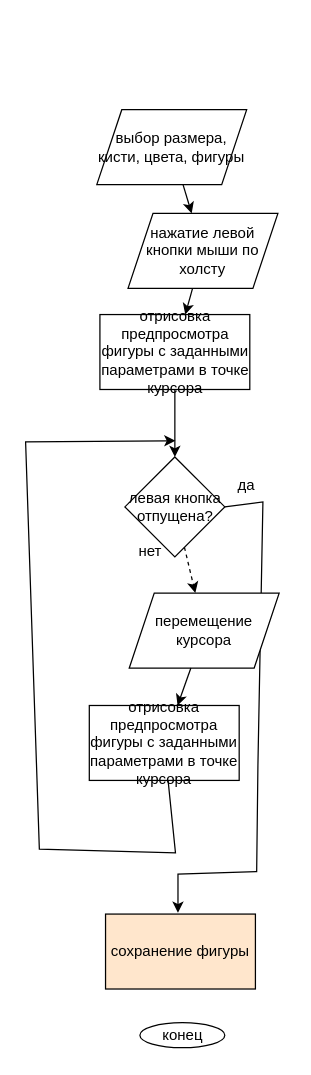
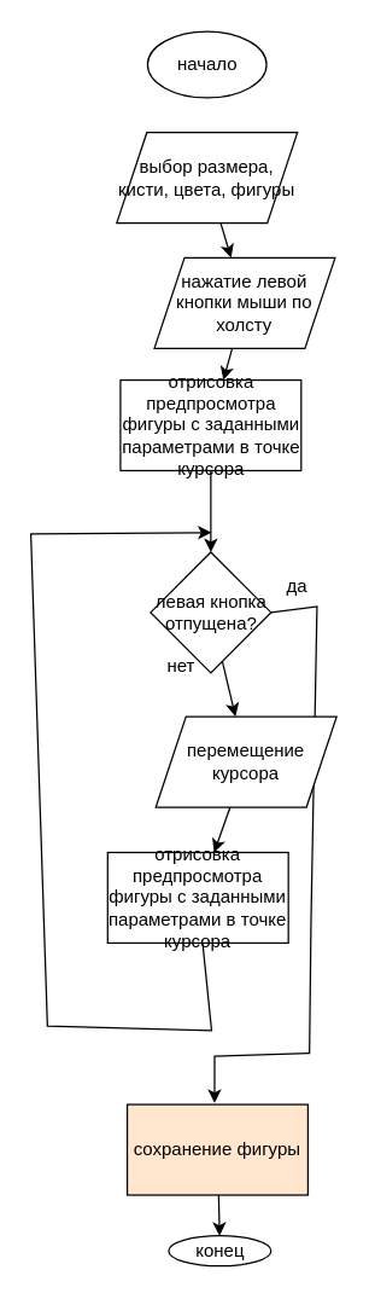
  <mxCell id="0" />
  <mxCell id="1" parent="0" />
+ <mxCell id="2" value="начало" style="ellipse;whiteSpace=wrap;html=1;" vertex="1" parent="1"><mxGeometry x="97.5" y="20" width="79" height="44" as="geometry" /></mxCell>
  <mxCell id="3" value="выбор размера, кисти, цвета, фигуры" style="shape=parallelogram;perimeter=parallelogramPerimeter;whiteSpace=wrap;html=1;fixedSize=1;" vertex="1" parent="1"><mxGeometry x="77" y="87" width="120" height="60" as="geometry" /></mxCell>
  <mxCell id="4" value="нажатие левой кнопки мыши по холсту" style="shape=parallelogram;perimeter=parallelogramPerimeter;whiteSpace=wrap;html=1;fixedSize=1;" vertex="1" parent="1"><mxGeometry x="102" y="170" width="120" height="60" as="geometry" /></mxCell>
  <mxCell id="5" value="отрисовка предпросмотра фигуры с заданными параметрами в точке курсора" style="rounded=0;whiteSpace=wrap;html=1;" vertex="1" parent="1"><mxGeometry x="71" y="564" width="120" height="60" as="geometry" /></mxCell>
  <mxCell id="6" value="левая кнопка отпущена?" style="rhombus;whiteSpace=wrap;html=1;" vertex="1" parent="1"><mxGeometry x="99.5" y="365" width="80" height="80" as="geometry" /></mxCell>
  <mxCell id="7" value="" style="endArrow=classic;html=1;rounded=0;exitX=1;exitY=0.5;exitDx=0;exitDy=0;endFill=1;" edge="1" parent="1" source="6"><mxGeometry width="50" height="50" relative="1" as="geometry"><mxPoint x="217" y="613" as="sourcePoint" /><mxPoint x="142" y="730" as="targetPoint" /><Array as="points"><mxPoint x="210" y="401" /><mxPoint x="206" y="612" /><mxPoint x="205" y="697" /><mxPoint x="142" y="699" /></Array></mxGeometry></mxCell>
  <mxCell id="8" value="да" style="text;html=1;strokeColor=none;fillColor=none;align=center;verticalAlign=middle;whiteSpace=wrap;rounded=0;" vertex="1" parent="1"><mxGeometry x="167" y="373" width="60" height="30" as="geometry" /></mxCell>
  <mxCell id="9" value="нет" style="text;html=1;strokeColor=none;fillColor=none;align=center;verticalAlign=middle;whiteSpace=wrap;rounded=0;" vertex="1" parent="1"><mxGeometry x="90" y="426" width="60" height="30" as="geometry" /></mxCell>
  <mxCell id="10" value="перемещение курсора" style="shape=parallelogram;perimeter=parallelogramPerimeter;whiteSpace=wrap;html=1;fixedSize=1;" vertex="1" parent="1"><mxGeometry x="103" y="474" width="120" height="60" as="geometry" /></mxCell>
  <mxCell id="11" value="" style="endArrow=classic;html=1;rounded=0;endFill=1;" edge="1" parent="1" source="5"><mxGeometry width="50" height="50" relative="1" as="geometry"><mxPoint x="86" y="675" as="sourcePoint" /><mxPoint x="140" y="352" as="targetPoint" /><Array as="points"><mxPoint x="140" y="682" /><mxPoint x="31" y="679" /><mxPoint x="20" y="353" /></Array></mxGeometry></mxCell>
  <mxCell id="12" value="" style="endArrow=classic;html=1;rounded=0;" edge="1" parent="1" source="10" target="5"><mxGeometry width="50" height="50" relative="1" as="geometry"><mxPoint x="253" y="630" as="sourcePoint" /><mxPoint x="303" y="580" as="targetPoint" /></mxGeometry></mxCell>
  <mxCell id="13" value="" style="endArrow=classic;html=1;rounded=0;" edge="1" parent="1" source="3" target="4"><mxGeometry width="50" height="50" relative="1" as="geometry"><mxPoint x="270" y="201" as="sourcePoint" /><mxPoint x="320" y="151" as="targetPoint" /></mxGeometry></mxCell>
  <mxCell id="14" value="сохранение фигуры" style="rounded=0;whiteSpace=wrap;html=1;fillColor=#ffe6cc;" vertex="1" parent="1"><mxGeometry x="84" y="731" width="120" height="60" as="geometry" /></mxCell>
- <mxCell id="15" value="" style="endArrow=classic;html=1;rounded=0;dashed=1;" edge="1" parent="1" source="6" target="10"><mxGeometry width="50" height="50" relative="1" as="geometry"><mxPoint x="248" y="522" as="sourcePoint" /><mxPoint x="298" y="472" as="targetPoint" /></mxGeometry></mxCell>
+ <mxCell id="15" value="" style="endArrow=classic;html=1;rounded=0;" edge="1" parent="1" source="6" target="10"><mxGeometry width="50" height="50" relative="1" as="geometry"><mxPoint x="248" y="522" as="sourcePoint" /><mxPoint x="298" y="472" as="targetPoint" /></mxGeometry></mxCell>
  <mxCell id="16" value="" style="endArrow=classic;html=1;rounded=0;" edge="1" parent="1" source="4" target="18"><mxGeometry width="50" height="50" relative="1" as="geometry"><mxPoint x="250" y="304" as="sourcePoint" /><mxPoint x="137" y="253" as="targetPoint" /></mxGeometry></mxCell>
  <mxCell id="17" value="" style="endArrow=classic;html=1;rounded=0;" edge="1" parent="1" source="18" target="6"><mxGeometry width="50" height="50" relative="1" as="geometry"><mxPoint x="137.615" y="313" as="sourcePoint" /><mxPoint x="292" y="328" as="targetPoint" /></mxGeometry></mxCell>
  <mxCell id="18" value="отрисовка предпросмотра фигуры с заданными параметрами в точке курсора" style="rounded=0;whiteSpace=wrap;html=1;" vertex="1" parent="1"><mxGeometry x="79.5" y="251" width="120" height="60" as="geometry" /></mxCell>
+ <mxCell id="19" value="" style="endArrow=classic;html=1;rounded=0;" edge="1" parent="1" source="14" target="20"><mxGeometry width="50" height="50" relative="1" as="geometry"><mxPoint x="161" y="890" as="sourcePoint" /><mxPoint x="211" y="840" as="targetPoint" /></mxGeometry></mxCell>
  <mxCell id="20" value="конец" style="ellipse;whiteSpace=wrap;html=1;" vertex="1" parent="1"><mxGeometry x="111.5" y="818" width="68" height="20" as="geometry" /></mxCell>
